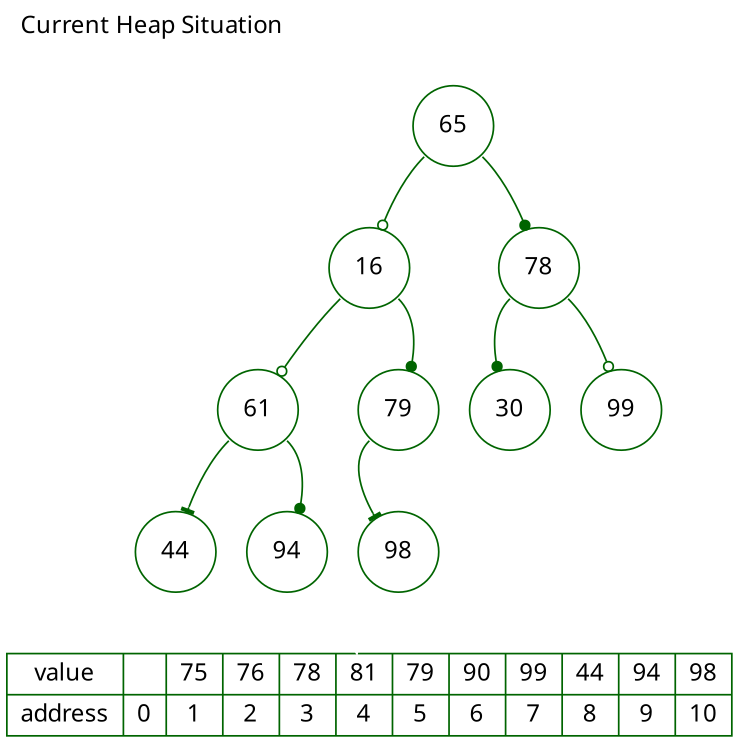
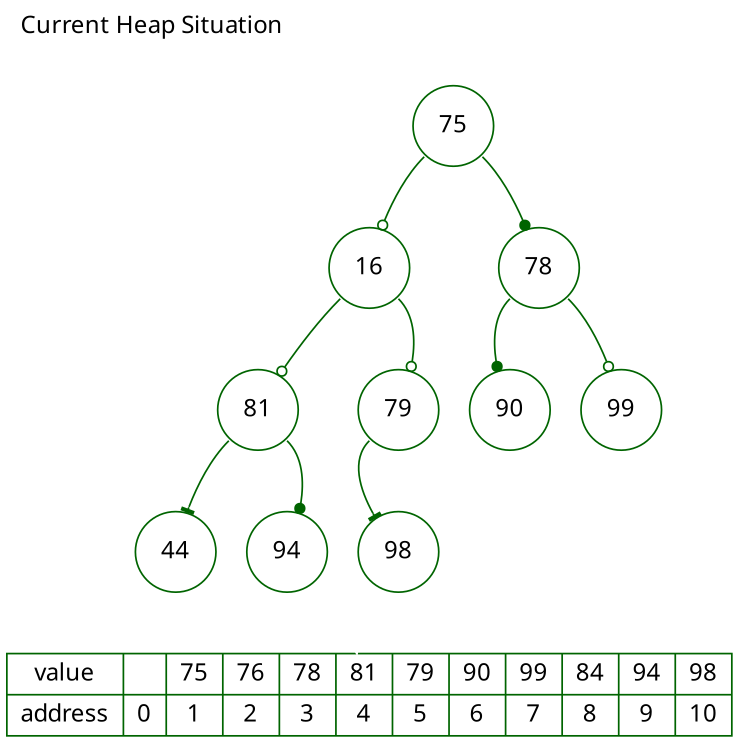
  digraph {
    fontname="Microsoft YaHei"
    label="Current Heap Situation"
    labeljust=l
    labelloc=t
    rankdir=TB
    node [color=darkgreen fontname="Microsoft YaHei" shape=circle]
    edge [arrowhead=dot arrowsize=0.7 color=darkgreen fontname="Microsoft YaHei" style=solid tailport=sw]
-   n1 [height=.1 label=65]
+   n1 [height=.1 label=75]
    n2 [height=.1 label=16]
    n3 [height=.1 label=78]
-   n4 [height=.1 label=61]
+   n4 [height=.1 label=81]
    n5 [height=.1 label=79]
-   n6 [height=.1 label=30]
+   n6 [height=.1 label=90]
    n7 [height=.1 label=99]
    n8 [height=.1 label=44]
    n9 [height=.1 label=94]
    n10 [height=.1 label=98]
-   n11 [height=.1 label="{value|address} |{|0} | {75|1} | {76|2} | {78|3} | {81|4} | {79|5} | {90|6} | {99|7} | {44|8} | {94|9} | {98|10} " shape=record]
+   n11 [height=.1 label="{value|address} |{|0} | {75|1} | {76|2} | {78|3} | {81|4} | {79|5} | {90|6} | {99|7} | {84|8} | {94|9} | {98|10} " shape=record]
    n1 -> n2 [arrowhead=odot]
    n1 -> n3 [tailport=se]
    n2 -> n4 [arrowhead=odot]
-   n2 -> n5 [tailport=se]
+   n2 -> n5 [arrowhead=odot tailport=se]
    n3 -> n6
    n3 -> n7 [arrowhead=odot tailport=se]
    n4 -> n8 [arrowhead=tee]
    n4 -> n9 [tailport=se]
    n5 -> n10 [arrowhead=tee]
    n10 -> n11 [color=white arrowhead=""]
  }
